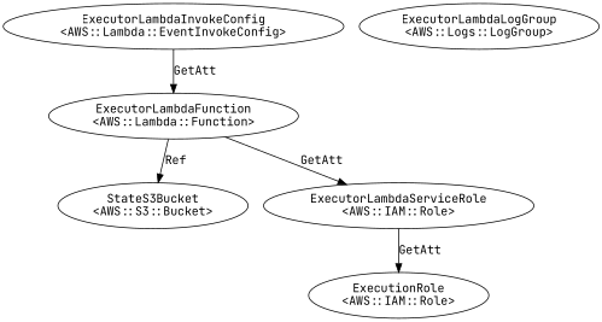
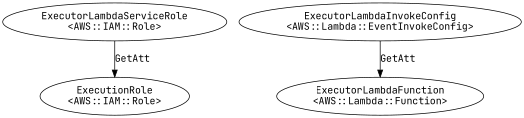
  digraph {
    fontname="JetBrains Mono"
    node [color=black fontname="JetBrains Mono" shape=ellipse type=Resource]
    edge [color=black fontname="JetBrains Mono"]
-   n1 [label="StateS3Bucket\n<AWS::S3::Bucket>"]
    n2 [label="ExecutorLambdaServiceRole\n<AWS::IAM::Role>"]
    n3 [label="ExecutionRole\n<AWS::IAM::Role>"]
-   n4 [label="ExecutorLambdaLogGroup\n<AWS::Logs::LogGroup>"]
    n5 [label="ExecutorLambdaFunction\n<AWS::Lambda::Function>"]
    n6 [label="ExecutorLambdaInvokeConfig\n<AWS::Lambda::EventInvokeConfig>"]
    n2 -> n3 [label=GetAtt source_paths="['Properties', 'Policies', 0, 'PolicyDocument', 'Statement', 2, 'Resource']"]
-   n5 -> n1 [label=Ref source_paths="['Properties', 'Environment', 'Variables', 'BUCKET']"]
-   n5 -> n2 [label=GetAtt source_paths="['Properties', 'Role']"]
    n6 -> n5 [label=GetAtt source_paths="['Properties', 'FunctionName']"]
  }
